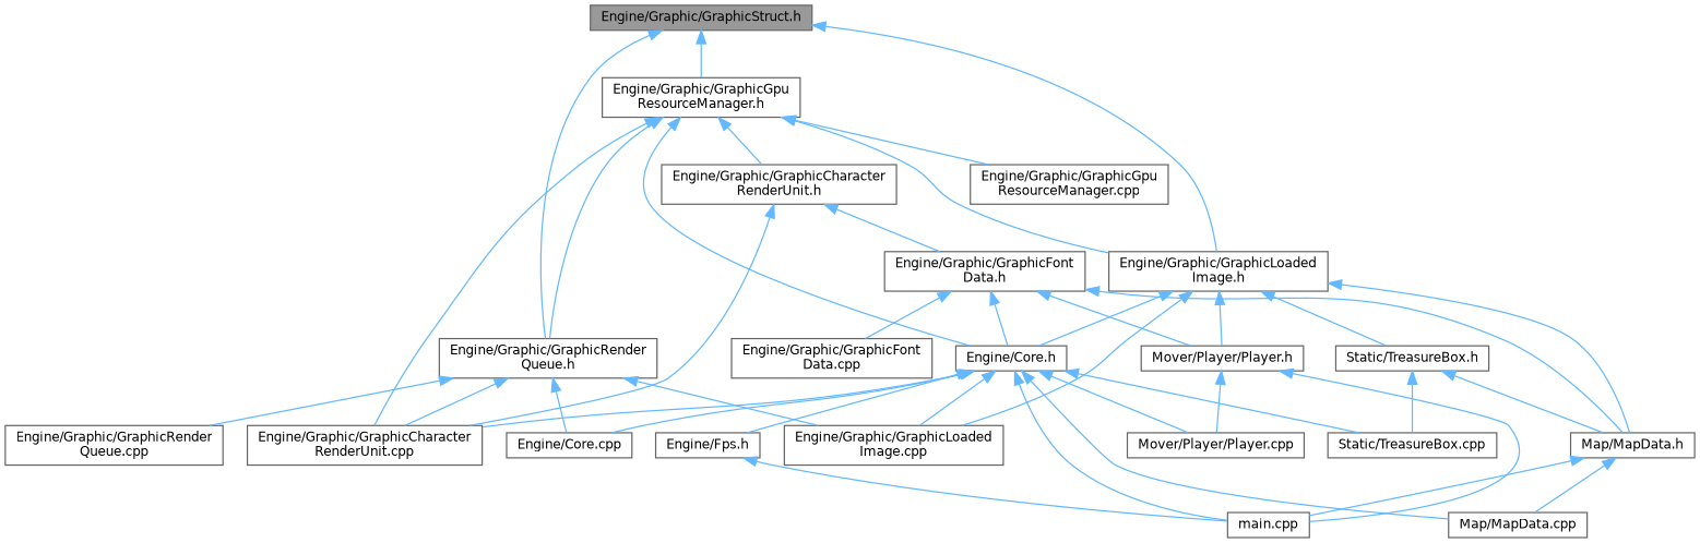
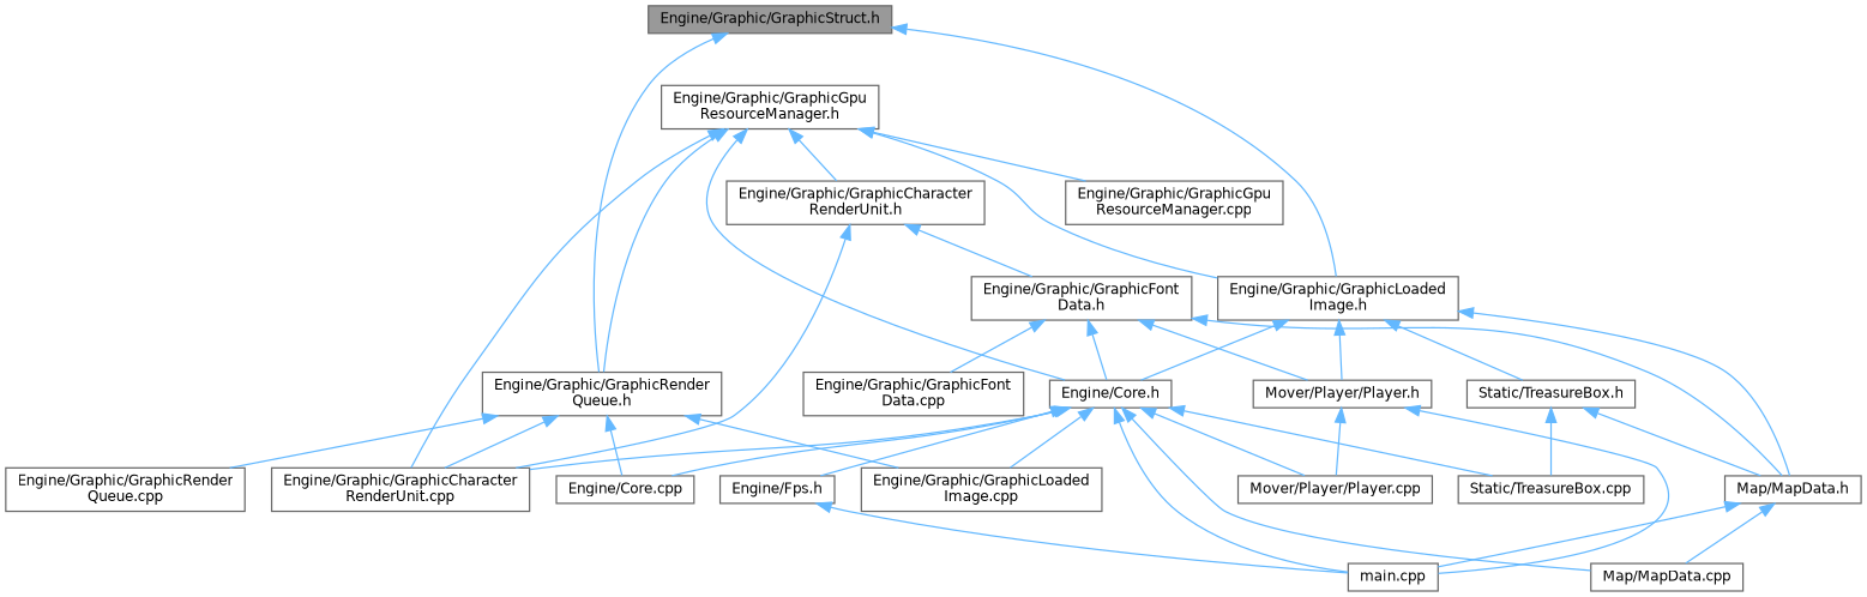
  digraph {
    node [color=grey40 fillcolor=white fontname=Helvetica fontsize=10 shape=box style=filled]
    edge [color=steelblue1 dir=back fontname=Helvetica fontsize=10 labelfontname=Helvetica labelfontsize=10 style=solid]
    n1 [color=gray40 fillcolor=grey60 fontcolor=black height=0.2 label="Engine/Graphic/GraphicStruct.h" width=0.4]
    n2 [height=0.2 label="Engine/Graphic/GraphicGpu\lResourceManager.h" width=0.4]
    n3 [height=0.2 label="Engine/Graphic/GraphicLoaded\lImage.h" width=0.4]
    n4 [height=0.2 label="Engine/Graphic/GraphicRender\lQueue.h" width=0.4]
    n5 [height=0.2 label="Engine/Core.h" width=0.4]
    n6 [height=0.2 label="Engine/Graphic/GraphicCharacter\lRenderUnit.cpp" width=0.4]
    n7 [height=0.2 label="Engine/Graphic/GraphicCharacter\lRenderUnit.h" width=0.4]
    n8 [height=0.2 label="Engine/Graphic/GraphicGpu\lResourceManager.cpp" width=0.4]
    n9 [height=0.2 label="Engine/Graphic/GraphicLoaded\lImage.cpp" width=0.4]
    n10 [height=0.2 label="Map/MapData.h" width=0.4]
    n11 [height=0.2 label="Mover/Player/Player.h" width=0.4]
    n12 [height=0.2 label="Static/TreasureBox.h" width=0.4]
    n13 [height=0.2 label="Engine/Core.cpp" width=0.4]
    n14 [height=0.2 label="Engine/Graphic/GraphicRender\lQueue.cpp" width=0.4]
    n15 [height=0.2 label="Engine/Fps.h" width=0.4]
    n16 [height=0.2 label="main.cpp" width=0.4]
    n17 [height=0.2 label="Map/MapData.cpp" width=0.4]
    n18 [height=0.2 label="Mover/Player/Player.cpp" width=0.4]
    n19 [height=0.2 label="Static/TreasureBox.cpp" width=0.4]
    n20 [height=0.2 label="Engine/Graphic/GraphicFont\lData.h" width=0.4]
    n21 [height=0.2 label="Engine/Graphic/GraphicFont\lData.cpp" width=0.4]
-   n1 -> n2
    n1 -> n3
    n1 -> n4
    n2 -> n3
    n2 -> n4
    n2 -> n5
    n2 -> n6
    n2 -> n7
    n2 -> n8
    n3 -> n5
-   n3 -> n9
    n3 -> n10
    n3 -> n11
    n3 -> n12
    n4 -> n6
    n4 -> n9
    n4 -> n13
    n4 -> n14
    n5 -> n6
    n5 -> n9
    n5 -> n13
    n5 -> n15
    n5 -> n16
    n5 -> n17
    n5 -> n18
    n5 -> n19
    n7 -> n6
    n7 -> n20
    n10 -> n16
    n10 -> n17
    n11 -> n16
    n11 -> n18
    n12 -> n10
    n12 -> n19
    n15 -> n16
    n20 -> n5
    n20 -> n10
    n20 -> n11
    n20 -> n21
  }
